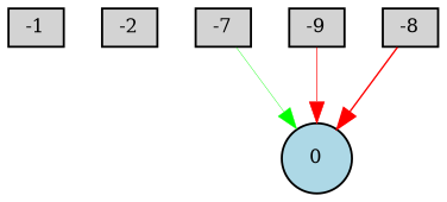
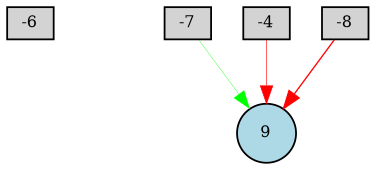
  digraph {
    node [fillcolor=lightgray fontsize=9 shape=box style=filled]
    edge [color=red style=solid]
-   -1 [height=0.2 width=0.2]
-   -2 [height=0.2 width=0.2]
+   -1 [height=0.2 width=0.2 label=-6]
    n3 [height=0.2 label=-7 width=0.2]
-   0 [fillcolor=lightblue height=0.2 shape=circle width=0.2]
-   -4 [height=0.2 width=0.2 label=-9]
+   0 [fillcolor=lightblue height=0.2 shape=circle width=0.2 label=9]
+   -4 [height=0.2 width=0.2]
    n6 [height=0.2 label=-8 width=0.2]
    n3 -> 0 [color=green penwidth=0.20549459661429373]
    -4 -> 0 [penwidth=0.3471557789251252]
    n6 -> 0 [penwidth=0.7405826647964773]
  }
